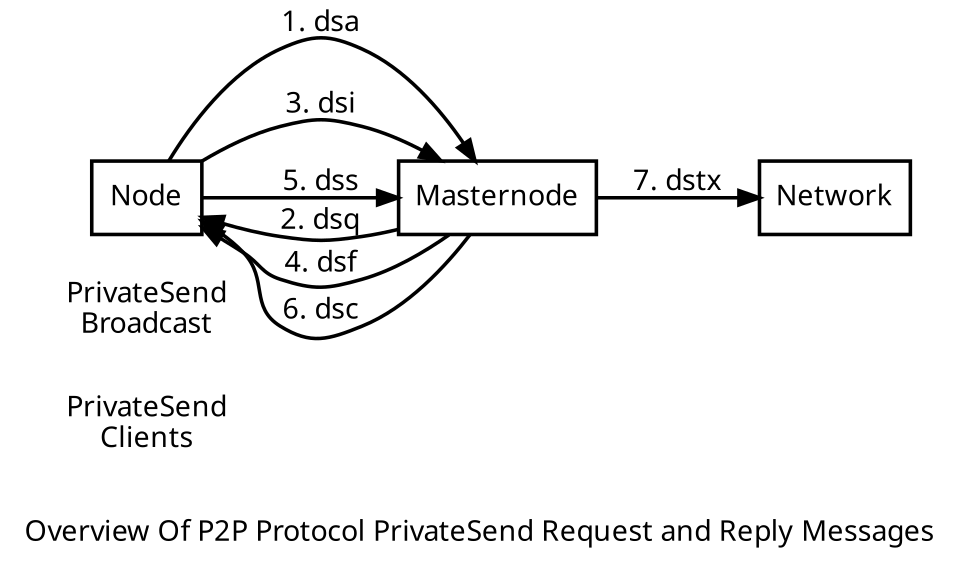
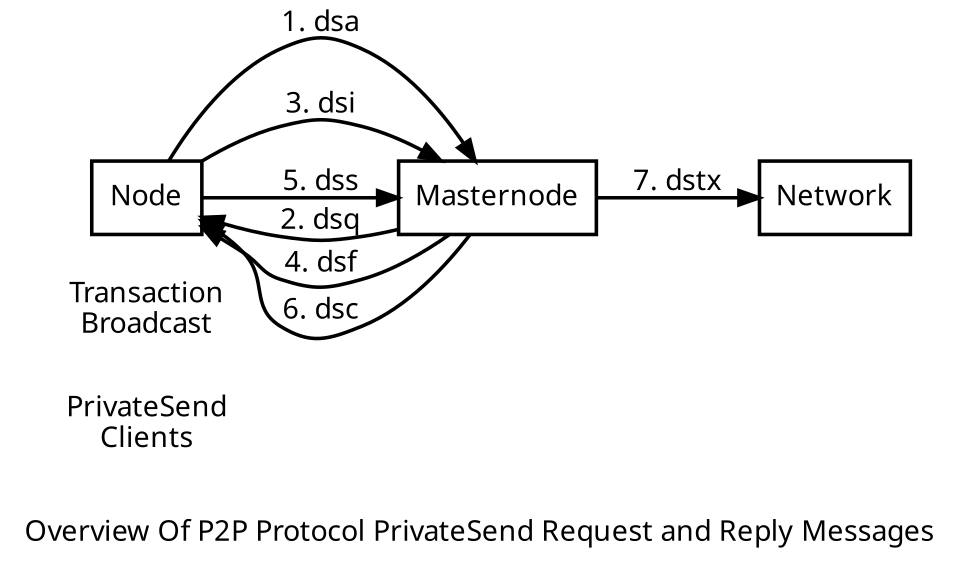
  digraph {
    fontname=Sans
    label="Overview Of P2P Protocol PrivateSend Request and Reply Messages"
    penwidth=1.75
    rankdir=LR
    node [fontname=Sans penwidth=1.75 shape=box]
    edge [fontname=Sans penwidth=1.75]
    n1 [label="PrivateSend\nClients" shape=none]
-   n2 [label="PrivateSend\nBroadcast" shape=none]
+   n2 [label="Transaction\nBroadcast" shape=none]
    "Node"
    Masternode
    Network
    subgraph sub_1 {
      n1
      n2
    }
    "Node" -> Masternode [label="1. dsa" style=axeed]
    "Node" -> Masternode [label="3. dsi" style=axeed]
    "Node" -> Masternode [label="5. dss" style=axeed]
    Masternode -> "Node" [label="2. dsq"]
    Masternode -> "Node" [label="4. dsf"]
    Masternode -> "Node" [label="6. dsc"]
    Masternode -> Network [label="7. dstx"]
  }
